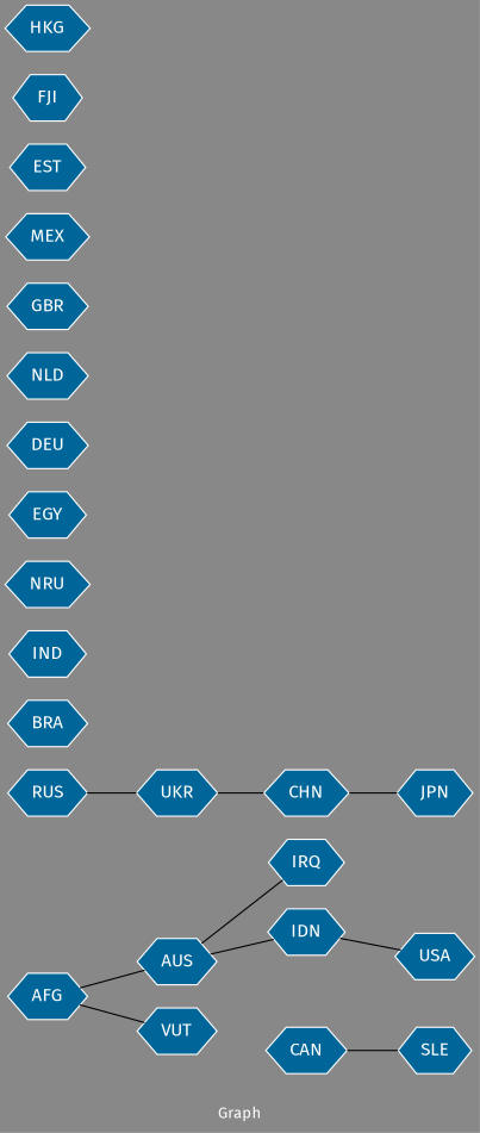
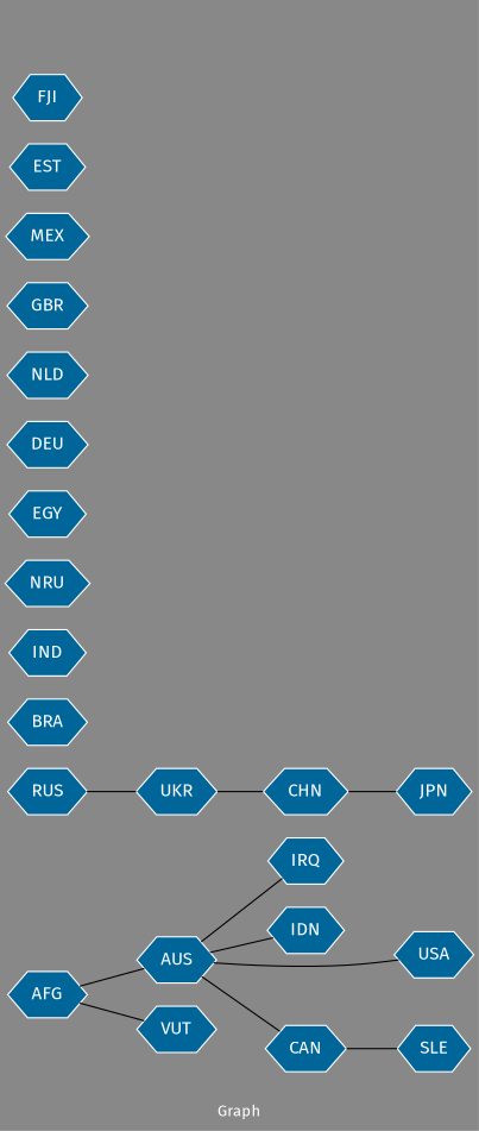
  graph {
    bgcolor="#888888"
    fontcolor=white
    fontname="Fira Sans"
    fontsize=12
    label="Graph"
    rankdir=LR
    node [color=white fillcolor="#006699" fontcolor=white fontname="Fira Sans" shape=hexagon style=filled]
    edge [arrowhead=open color=black fontcolor=white fontname="Fira Sans" fontsize=12 weight=1]
    n1 [label=AUS]
    n2 [label=IRQ]
    n3 [label=IDN]
    n4 [label=CAN]
    n5 [label=USA]
    n6 [label=SLE]
    n7 [label=CHN]
    n8 [label=JPN]
    n9 [label=VUT]
    n10 [label=BRA]
    n11 [label=RUS]
    n12 [label=UKR]
    n13 [label=IND]
    n14 [label=NRU]
    n15 [label=AFG]
    n16 [label=EGY]
    n17 [label=DEU]
    n18 [label=NLD]
    n19 [label=GBR]
    n20 [label=MEX]
    n21 [label=EST]
    n22 [label=FJI]
-   n23 [label=HKG]
    n1 -- n2 [weight=3]
    n1 -- n3
-   n3 -- n5
+   n1 -- n4 [weight=3]
+   n1 -- n5
    n4 -- n6
    n7 -- n8
    n11 -- n12
    n12 -- n7 [weight=3]
    n15 -- n1
    n15 -- n9
  }
